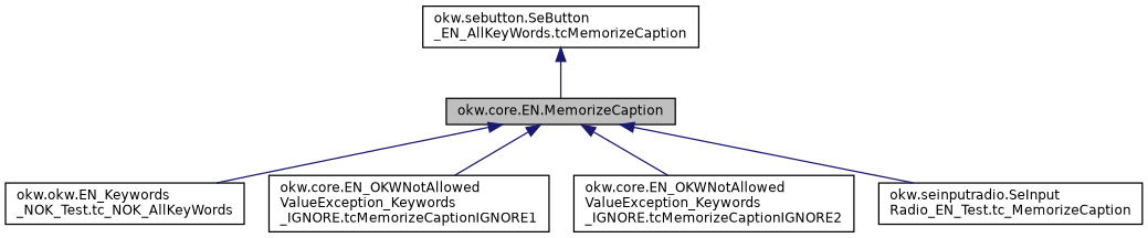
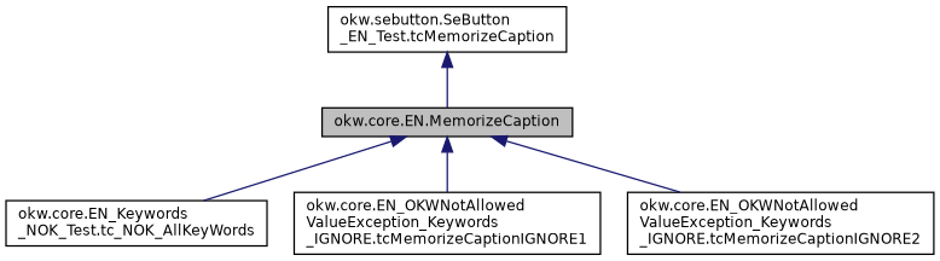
  digraph {
    rankdir=TB
    node [color=black fillcolor=white fontname=Helvetica fontsize=10 shape=record style=filled]
    edge [color=midnightblue dir=back fontname=Helvetica fontsize=10 labelfontname=Helvetica labelfontsize=10 style=solid]
    n1 [fillcolor=grey75 fontcolor=black height=0.2 label="okw.core.EN.MemorizeCaption" width=0.4]
-   n2 [height=0.2 label="okw.okw.EN_Keywords\l_NOK_Test.tc_NOK_AllKeyWords" width=0.4]
+   n2 [height=0.2 label="okw.core.EN_Keywords\l_NOK_Test.tc_NOK_AllKeyWords" width=0.4]
    n3 [height=0.2 label="okw.core.EN_OKWNotAllowed\lValueException_Keywords\l_IGNORE.tcMemorizeCaptionIGNORE1" width=0.4]
    n4 [height=0.2 label="okw.core.EN_OKWNotAllowed\lValueException_Keywords\l_IGNORE.tcMemorizeCaptionIGNORE2" width=0.4]
-   n5 [height=0.2 label="okw.seinputradio.SeInput\lRadio_EN_Test.tc_MemorizeCaption" width=0.4]
-   n6 [height=0.2 label="okw.sebutton.SeButton\l_EN_AllKeyWords.tcMemorizeCaption" width=0.4]
+   n6 [height=0.2 label="okw.sebutton.SeButton\l_EN_Test.tcMemorizeCaption" width=0.4]
    n1 -> n2
    n1 -> n3
    n1 -> n4
-   n1 -> n5
    n6 -> n1
  }
